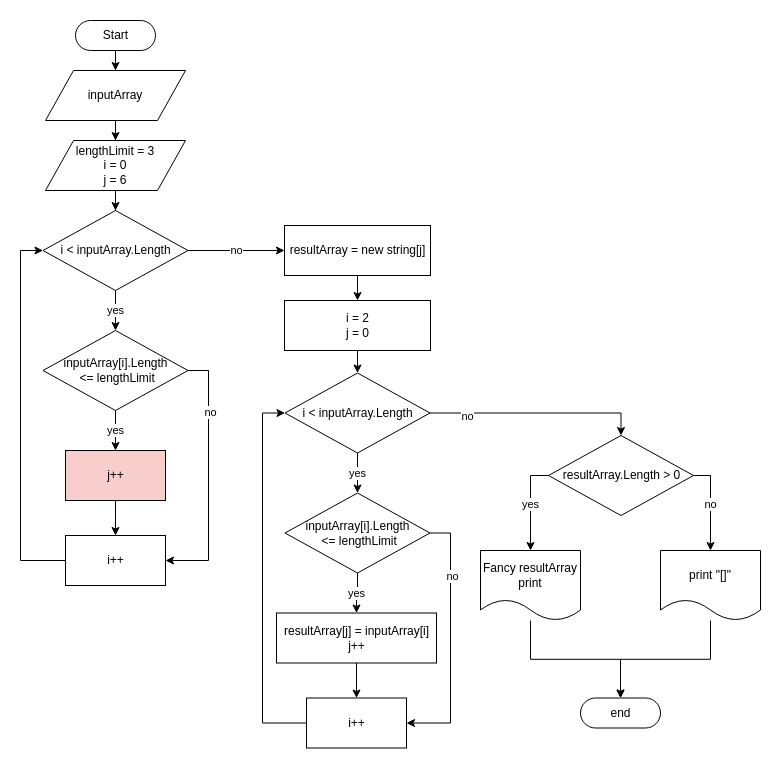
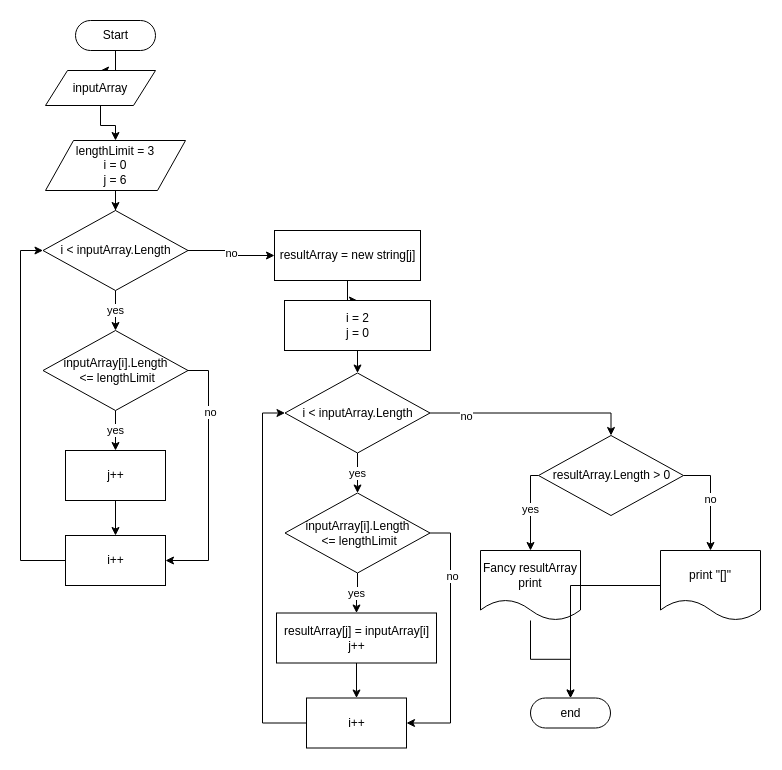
  <mxCell id="0" />
  <mxCell id="1" parent="0" />
  <mxCell id="2" style="edgeStyle=orthogonalEdgeStyle;rounded=0;orthogonalLoop=1;jettySize=auto;html=1;entryX=0.5;entryY=0;entryDx=0;entryDy=0;" edge="1" parent="1" source="3" target="5"><mxGeometry relative="1" as="geometry" /></mxCell>
  <mxCell id="3" value="&lt;div&gt;Start&lt;/div&gt;" style="html=1;dashed=0;whitespace=wrap;shape=mxgraph.dfd.start" vertex="1" parent="1"><mxGeometry x="75" y="20" width="80" height="30" as="geometry" /></mxCell>
  <mxCell id="4" style="edgeStyle=orthogonalEdgeStyle;rounded=0;orthogonalLoop=1;jettySize=auto;html=1;" edge="1" parent="1" source="5" target="7"><mxGeometry relative="1" as="geometry" /></mxCell>
- <mxCell id="5" value="inputArray" style="shape=parallelogram;perimeter=parallelogramPerimeter;whiteSpace=wrap;html=1;dashed=0;" vertex="1" parent="1"><mxGeometry x="45" y="70" width="140" height="50" as="geometry" /></mxCell>
+ <mxCell id="5" value="inputArray" style="shape=parallelogram;perimeter=parallelogramPerimeter;whiteSpace=wrap;html=1;dashed=0;" vertex="1" parent="1"><mxGeometry x="45" y="70" width="110" height="35" as="geometry" /></mxCell>
  <mxCell id="6" style="edgeStyle=orthogonalEdgeStyle;rounded=0;orthogonalLoop=1;jettySize=auto;html=1;" edge="1" parent="1" source="7" target="10"><mxGeometry relative="1" as="geometry" /></mxCell>
  <mxCell id="7" value="&lt;div&gt;lengthLimit = 3&lt;/div&gt;&lt;div&gt;i = 0&lt;/div&gt;&lt;div&gt;j = 6&lt;br&gt;&lt;/div&gt;" style="shape=parallelogram;perimeter=parallelogramPerimeter;whiteSpace=wrap;html=1;dashed=0;" vertex="1" parent="1"><mxGeometry x="45" y="140" width="140" height="50" as="geometry" /></mxCell>
  <mxCell id="8" value="yes" style="edgeStyle=orthogonalEdgeStyle;rounded=0;orthogonalLoop=1;jettySize=auto;html=1;" edge="1" parent="1" source="10" target="14"><mxGeometry relative="1" as="geometry" /></mxCell>
  <mxCell id="9" value="no" style="edgeStyle=orthogonalEdgeStyle;rounded=0;orthogonalLoop=1;jettySize=auto;html=1;" edge="1" parent="1" source="10" target="20"><mxGeometry relative="1" as="geometry" /></mxCell>
  <mxCell id="10" value="i &amp;lt; inputArray.Length" style="shape=rhombus;html=1;dashed=0;whitespace=wrap;perimeter=rhombusPerimeter;" vertex="1" parent="1"><mxGeometry x="42.5" y="210" width="145" height="80" as="geometry" /></mxCell>
  <mxCell id="11" value="yes" style="edgeStyle=orthogonalEdgeStyle;rounded=0;orthogonalLoop=1;jettySize=auto;html=1;entryX=0.5;entryY=0;entryDx=0;entryDy=0;" edge="1" parent="1" source="14" target="16"><mxGeometry relative="1" as="geometry" /></mxCell>
  <mxCell id="12" style="edgeStyle=orthogonalEdgeStyle;rounded=0;orthogonalLoop=1;jettySize=auto;html=1;entryX=1;entryY=0.5;entryDx=0;entryDy=0;" edge="1" parent="1" source="14" target="18"><mxGeometry relative="1" as="geometry"><Array as="points"><mxPoint x="208" y="370" /><mxPoint x="208" y="560" /></Array></mxGeometry></mxCell>
  <mxCell id="13" value="no" style="edgeLabel;html=1;align=center;verticalAlign=middle;resizable=0;points=[];" vertex="1" connectable="0" parent="12"><mxGeometry x="-0.507" y="1" relative="1" as="geometry"><mxPoint as="offset" /></mxGeometry></mxCell>
  <mxCell id="14" value="&lt;div&gt;inputArray[i].Length&lt;/div&gt;&lt;div&gt;&amp;nbsp;&amp;lt;= lengthLimit&lt;br&gt;&lt;/div&gt;" style="shape=rhombus;html=1;dashed=0;whitespace=wrap;perimeter=rhombusPerimeter;" vertex="1" parent="1"><mxGeometry x="42.5" y="330" width="145" height="80" as="geometry" /></mxCell>
  <mxCell id="15" style="edgeStyle=orthogonalEdgeStyle;rounded=0;orthogonalLoop=1;jettySize=auto;html=1;entryX=0.5;entryY=0;entryDx=0;entryDy=0;" edge="1" parent="1" source="16" target="18"><mxGeometry relative="1" as="geometry" /></mxCell>
- <mxCell id="16" value="j++" style="html=1;dashed=0;whitespace=wrap;fillColor=#f8cecc;" vertex="1" parent="1"><mxGeometry x="65" y="450" width="100" height="50" as="geometry" /></mxCell>
+ <mxCell id="16" value="j++" style="html=1;dashed=0;whitespace=wrap;" vertex="1" parent="1"><mxGeometry x="65" y="450" width="100" height="50" as="geometry" /></mxCell>
  <mxCell id="17" style="edgeStyle=orthogonalEdgeStyle;rounded=0;orthogonalLoop=1;jettySize=auto;html=1;entryX=0;entryY=0.5;entryDx=0;entryDy=0;" edge="1" parent="1" source="18" target="10"><mxGeometry relative="1" as="geometry"><mxPoint x="23" y="300" as="targetPoint" /><Array as="points"><mxPoint x="20" y="560" /><mxPoint x="20" y="250" /></Array></mxGeometry></mxCell>
  <mxCell id="18" value="&lt;div&gt;i++&lt;/div&gt;" style="html=1;dashed=0;whitespace=wrap;" vertex="1" parent="1"><mxGeometry x="65" y="535" width="100" height="50" as="geometry" /></mxCell>
  <mxCell id="19" style="edgeStyle=orthogonalEdgeStyle;rounded=0;orthogonalLoop=1;jettySize=auto;html=1;entryX=0.5;entryY=0;entryDx=0;entryDy=0;" edge="1" parent="1" source="20" target="22"><mxGeometry relative="1" as="geometry" /></mxCell>
- <mxCell id="20" value="resultArray = new string[j]" style="html=1;dashed=0;whitespace=wrap;" vertex="1" parent="1"><mxGeometry x="284" y="225" width="146" height="50" as="geometry" /></mxCell>
+ <mxCell id="20" value="resultArray = new string[j]" style="html=1;dashed=0;whitespace=wrap;" vertex="1" parent="1"><mxGeometry x="274" y="230" width="146" height="50" as="geometry" /></mxCell>
  <mxCell id="21" style="edgeStyle=orthogonalEdgeStyle;rounded=0;orthogonalLoop=1;jettySize=auto;html=1;" edge="1" parent="1" source="22" target="26"><mxGeometry relative="1" as="geometry" /></mxCell>
  <mxCell id="22" value="&lt;div&gt;i = 2&lt;/div&gt;&lt;div&gt;j = 0&lt;br&gt;&lt;/div&gt;" style="html=1;dashed=0;whitespace=wrap;" vertex="1" parent="1"><mxGeometry x="284" y="300" width="146" height="50" as="geometry" /></mxCell>
  <mxCell id="23" value="yes" style="edgeStyle=orthogonalEdgeStyle;rounded=0;orthogonalLoop=1;jettySize=auto;html=1;" edge="1" parent="1" source="26" target="30"><mxGeometry relative="1" as="geometry" /></mxCell>
  <mxCell id="24" style="edgeStyle=orthogonalEdgeStyle;rounded=0;orthogonalLoop=1;jettySize=auto;html=1;entryX=0.5;entryY=0;entryDx=0;entryDy=0;" edge="1" parent="1" source="26" target="37"><mxGeometry relative="1" as="geometry" /></mxCell>
  <mxCell id="25" value="no" style="edgeLabel;html=1;align=center;verticalAlign=middle;resizable=0;points=[];" vertex="1" connectable="0" parent="24"><mxGeometry x="-0.65" y="-3" relative="1" as="geometry"><mxPoint as="offset" /></mxGeometry></mxCell>
  <mxCell id="26" value="i &amp;lt; inputArray.Length" style="shape=rhombus;html=1;dashed=0;whitespace=wrap;perimeter=rhombusPerimeter;" vertex="1" parent="1"><mxGeometry x="284.5" y="372.5" width="145" height="80" as="geometry" /></mxCell>
  <mxCell id="27" value="yes" style="edgeStyle=orthogonalEdgeStyle;rounded=0;orthogonalLoop=1;jettySize=auto;html=1;entryX=0.5;entryY=0;entryDx=0;entryDy=0;" edge="1" parent="1" source="30" target="32"><mxGeometry relative="1" as="geometry" /></mxCell>
  <mxCell id="28" style="edgeStyle=orthogonalEdgeStyle;rounded=0;orthogonalLoop=1;jettySize=auto;html=1;entryX=1;entryY=0.5;entryDx=0;entryDy=0;" edge="1" parent="1" source="30" target="34"><mxGeometry relative="1" as="geometry"><Array as="points"><mxPoint x="450" y="532.5" /><mxPoint x="450" y="722.5" /></Array></mxGeometry></mxCell>
  <mxCell id="29" value="no" style="edgeLabel;html=1;align=center;verticalAlign=middle;resizable=0;points=[];" vertex="1" connectable="0" parent="28"><mxGeometry x="-0.507" y="1" relative="1" as="geometry"><mxPoint as="offset" /></mxGeometry></mxCell>
  <mxCell id="30" value="&lt;div&gt;inputArray[i].Length&lt;/div&gt;&lt;div&gt;&amp;nbsp;&amp;lt;= lengthLimit&lt;br&gt;&lt;/div&gt;" style="shape=rhombus;html=1;dashed=0;whitespace=wrap;perimeter=rhombusPerimeter;" vertex="1" parent="1"><mxGeometry x="284.5" y="492.5" width="145" height="80" as="geometry" /></mxCell>
  <mxCell id="31" style="edgeStyle=orthogonalEdgeStyle;rounded=0;orthogonalLoop=1;jettySize=auto;html=1;entryX=0.5;entryY=0;entryDx=0;entryDy=0;" edge="1" parent="1" source="32" target="34"><mxGeometry relative="1" as="geometry" /></mxCell>
  <mxCell id="32" value="resultArray[j] = inputArray[i]&lt;br&gt;&lt;div&gt;j++&lt;/div&gt;" style="html=1;dashed=0;whitespace=wrap;" vertex="1" parent="1"><mxGeometry x="276" y="612.5" width="160" height="50" as="geometry" /></mxCell>
  <mxCell id="33" style="edgeStyle=orthogonalEdgeStyle;rounded=0;orthogonalLoop=1;jettySize=auto;html=1;entryX=0;entryY=0.5;entryDx=0;entryDy=0;" edge="1" parent="1" source="34" target="26"><mxGeometry relative="1" as="geometry"><mxPoint x="265" y="462.5" as="targetPoint" /><Array as="points"><mxPoint x="262" y="722.5" /><mxPoint x="262" y="412.5" /></Array></mxGeometry></mxCell>
  <mxCell id="34" value="&lt;div&gt;i++&lt;/div&gt;" style="html=1;dashed=0;whitespace=wrap;" vertex="1" parent="1"><mxGeometry x="306" y="697.5" width="100" height="50" as="geometry" /></mxCell>
  <mxCell id="35" value="yes" style="edgeStyle=orthogonalEdgeStyle;rounded=0;orthogonalLoop=1;jettySize=auto;html=1;" edge="1" parent="1" source="37" target="39"><mxGeometry relative="1" as="geometry"><Array as="points"><mxPoint x="530" y="475" /></Array></mxGeometry></mxCell>
  <mxCell id="36" value="no" style="edgeStyle=orthogonalEdgeStyle;rounded=0;orthogonalLoop=1;jettySize=auto;html=1;entryX=0.5;entryY=0;entryDx=0;entryDy=0;" edge="1" parent="1" source="37" target="41"><mxGeometry relative="1" as="geometry"><Array as="points"><mxPoint x="710" y="475" /></Array></mxGeometry></mxCell>
- <mxCell id="37" value="resultArray.Length &amp;gt; 0" style="shape=rhombus;html=1;dashed=0;whitespace=wrap;perimeter=rhombusPerimeter;" vertex="1" parent="1"><mxGeometry x="548" y="435" width="145" height="80" as="geometry" /></mxCell>
+ <mxCell id="37" value="resultArray.Length &amp;gt; 0" style="shape=rhombus;html=1;dashed=0;whitespace=wrap;perimeter=rhombusPerimeter;" vertex="1" parent="1"><mxGeometry x="538" y="435" width="145" height="80" as="geometry" /></mxCell>
  <mxCell id="38" style="edgeStyle=orthogonalEdgeStyle;rounded=0;orthogonalLoop=1;jettySize=auto;html=1;entryX=0.5;entryY=0.5;entryDx=0;entryDy=-15;entryPerimeter=0;" edge="1" parent="1" source="39" target="42"><mxGeometry relative="1" as="geometry" /></mxCell>
  <mxCell id="39" value="Fancy resultArray print" style="shape=document;whiteSpace=wrap;html=1;boundedLbl=1;dashed=0;flipH=1;" vertex="1" parent="1"><mxGeometry x="480" y="550" width="100" height="70" as="geometry" /></mxCell>
  <mxCell id="40" style="edgeStyle=orthogonalEdgeStyle;rounded=0;orthogonalLoop=1;jettySize=auto;html=1;entryX=0.5;entryY=0.5;entryDx=0;entryDy=-15;entryPerimeter=0;" edge="1" parent="1" source="41" target="42"><mxGeometry relative="1" as="geometry" /></mxCell>
  <mxCell id="41" value="print &quot;[]&quot;" style="shape=document;whiteSpace=wrap;html=1;boundedLbl=1;dashed=0;flipH=1;" vertex="1" parent="1"><mxGeometry x="660" y="550" width="100" height="70" as="geometry" /></mxCell>
- <mxCell id="42" value="end" style="html=1;dashed=0;whitespace=wrap;shape=mxgraph.dfd.start" vertex="1" parent="1"><mxGeometry x="580" y="697.5" width="80" height="30" as="geometry" /></mxCell>
+ <mxCell id="42" value="end" style="html=1;dashed=0;whitespace=wrap;shape=mxgraph.dfd.start" vertex="1" parent="1"><mxGeometry x="530" y="697.5" width="80" height="30" as="geometry" /></mxCell>
